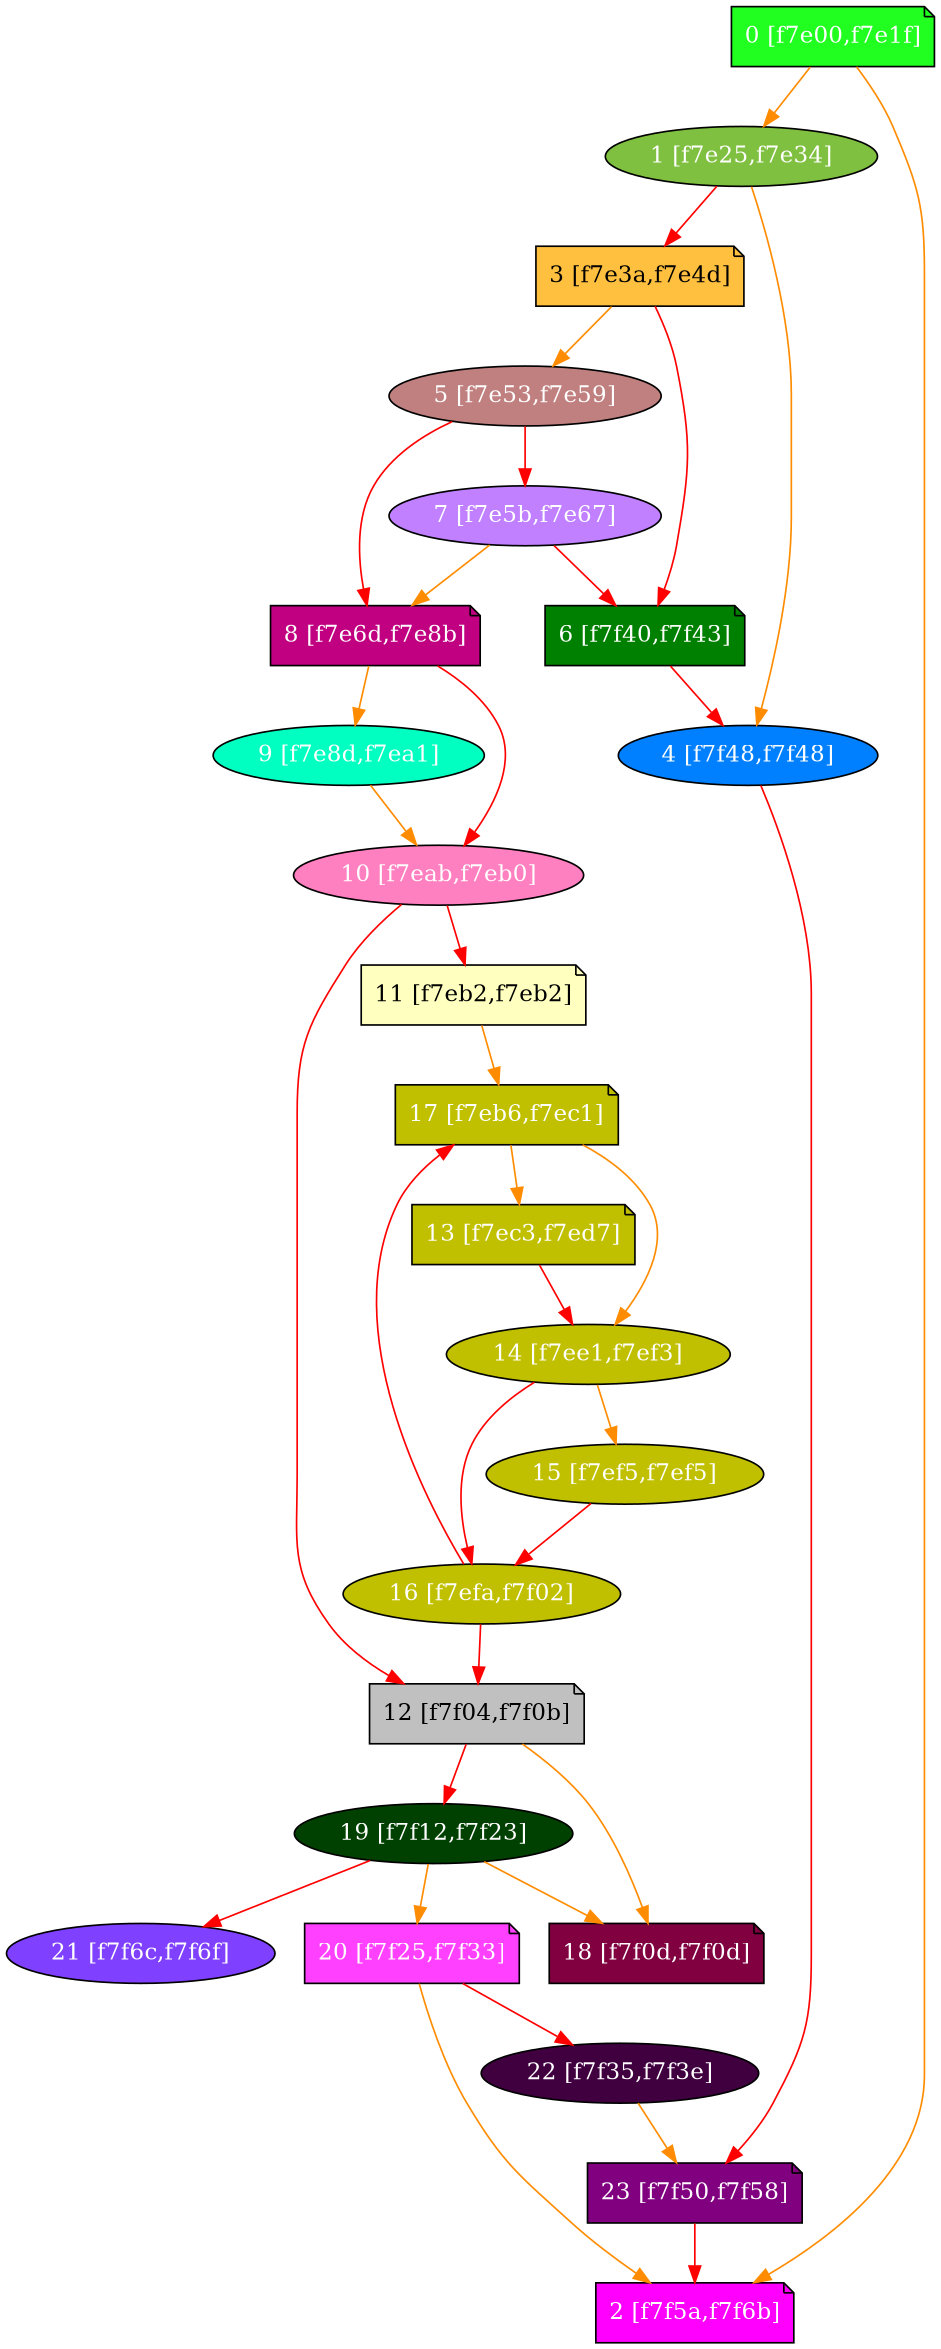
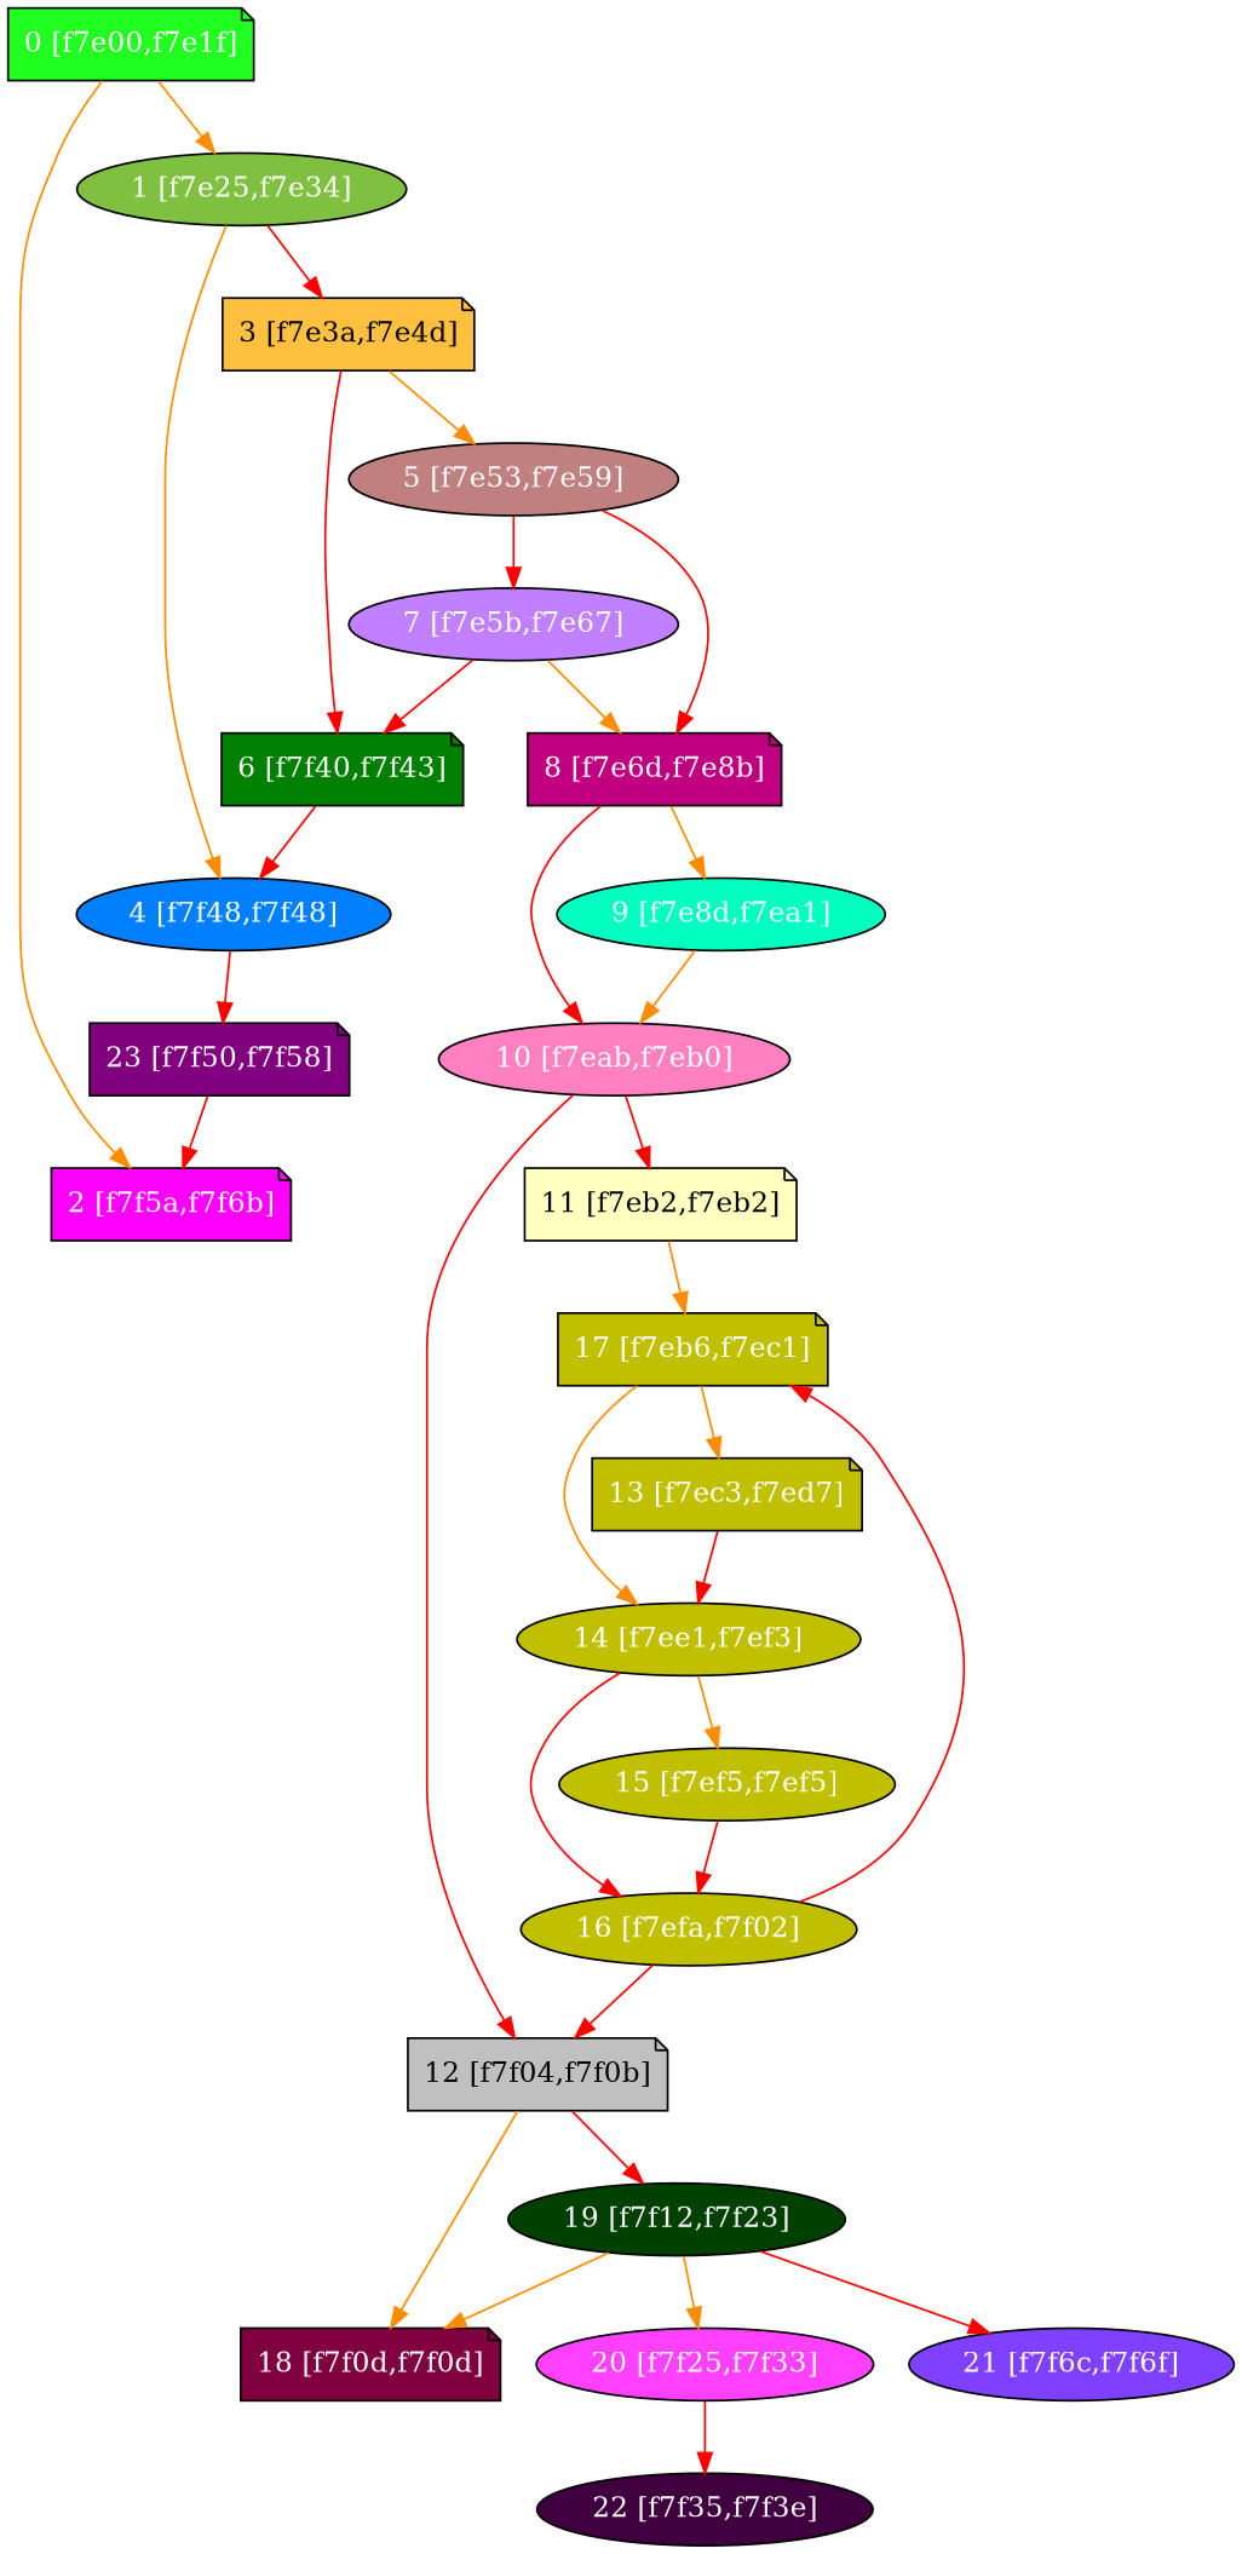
  digraph {
    node [fillcolor="#C0C000" fontcolor="#ffffff" shape=ellipse style=filled]
    edge [color=red]
    n1 [fillcolor="#20FF20" label="0 [f7e00,f7e1f]" shape=note]
    n2 [fillcolor="#80C040" label="1 [f7e25,f7e34]"]
    n3 [fillcolor="#FF00FF" label="2 [f7f5a,f7f6b]" shape=note]
    n4 [fillcolor="#FFC040" fontcolor="#000000" label="3 [f7e3a,f7e4d]" shape=note]
    n5 [fillcolor="#0080FF" label="4 [f7f48,f7f48]"]
    n6 [fillcolor="#C08080" label="5 [f7e53,f7e59]"]
    n7 [fillcolor="#008000" label="6 [f7f40,f7f43]" shape=note]
    n8 [fillcolor="#800080" label="23 [f7f50,f7f58]" shape=note]
    n9 [fillcolor="#C080FF" label="7 [f7e5b,f7e67]"]
    n10 [fillcolor="#C00080" label="8 [f7e6d,f7e8b]" shape=note]
    n11 [fillcolor="#00FFC0" label="9 [f7e8d,f7ea1]"]
    n12 [fillcolor="#FF80C0" label="10 [f7eab,f7eb0]"]
    n13 [fillcolor="#FFFFC0" fontcolor="#000000" label="11 [f7eb2,f7eb2]" shape=note]
    n14 [fillcolor="#C0C0C0" fontcolor="#000000" label="12 [f7f04,f7f0b]" shape=note]
    n15 [label="17 [f7eb6,f7ec1]" shape=note]
    n16 [fillcolor="#800040" label="18 [f7f0d,f7f0d]" shape=note]
    n17 [fillcolor="#004000" label="19 [f7f12,f7f23]"]
    n18 [label="13 [f7ec3,f7ed7]" shape=note]
    n19 [label="14 [f7ee1,f7ef3]"]
-   n20 [fillcolor="#FF40FF" label="20 [f7f25,f7f33]" shape=note]
+   n20 [fillcolor="#FF40FF" label="20 [f7f25,f7f33]"]
    n21 [fillcolor="#8040FF" label="21 [f7f6c,f7f6f]"]
    n22 [label="15 [f7ef5,f7ef5]"]
    n23 [label="16 [f7efa,f7f02]"]
    n24 [fillcolor="#400040" label="22 [f7f35,f7f3e]"]
    n1 -> n2 [color=darkorange]
    n1 -> n3 [color=darkorange]
    n2 -> n4
    n2 -> n5 [color=darkorange]
    n4 -> n6 [color=darkorange]
    n4 -> n7
    n5 -> n8
    n6 -> n9
    n6 -> n10
    n7 -> n5
    n8 -> n3
    n9 -> n7
    n9 -> n10 [color=darkorange]
    n10 -> n11 [color=darkorange]
    n10 -> n12
    n11 -> n12 [color=darkorange]
    n12 -> n13
    n12 -> n14
    n13 -> n15 [color=darkorange]
    n14 -> n16 [color=darkorange]
    n14 -> n17
    n15 -> n18 [color=darkorange]
    n15 -> n19 [color=darkorange]
    n17 -> n16 [color=darkorange]
    n17 -> n20 [color=darkorange]
    n17 -> n21
    n18 -> n19
    n19 -> n22 [color=darkorange]
    n19 -> n23
-   n20 -> n3 [color=darkorange]
    n20 -> n24
    n22 -> n23
    n23 -> n14
    n23 -> n15
-   n24 -> n8 [color=darkorange]
  }
